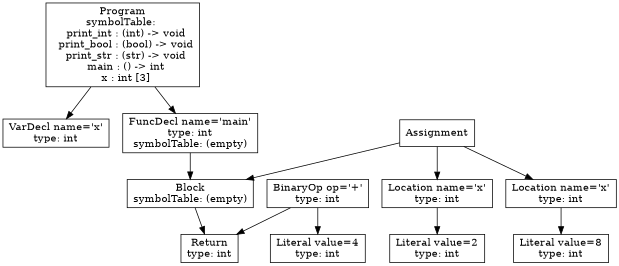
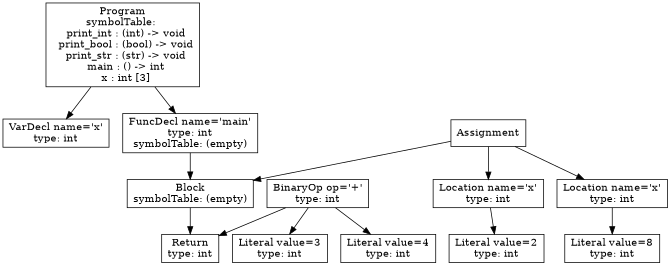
  digraph {
    node [shape=box]
    n1 [label="VarDecl name='x'\ntype: int"]
    n2 [label="Literal value=2\ntype: int"]
    n3 [label="Location name='x'\ntype: int"]
    n4 [label="Literal value=8\ntype: int"]
    n5 [label="Location name='x'\ntype: int"]
    n6 [label=Assignment]
    n7 [label="Block\nsymbolTable: (empty)"]
+   n8 [label="Literal value=3\ntype: int"]
    n9 [label="Literal value=4\ntype: int"]
    n10 [label="BinaryOp op='+'\ntype: int"]
    n11 [label="Return\ntype: int"]
    n12 [label="FuncDecl name='main'\ntype: int\nsymbolTable: (empty)"]
    n13 [label="Program\nsymbolTable: \n  print_int : (int) -> void\n  print_bool : (bool) -> void\n  print_str : (str) -> void\n  main : () -> int\n  x : int [3]"]
    n3 -> n2
    n5 -> n4
    n6 -> n3
    n6 -> n5
    n6 -> n7
    n7 -> n11
+   n10 -> n8
    n10 -> n9
    n10 -> n11
    n12 -> n7
    n13 -> n1
    n13 -> n12
  }
